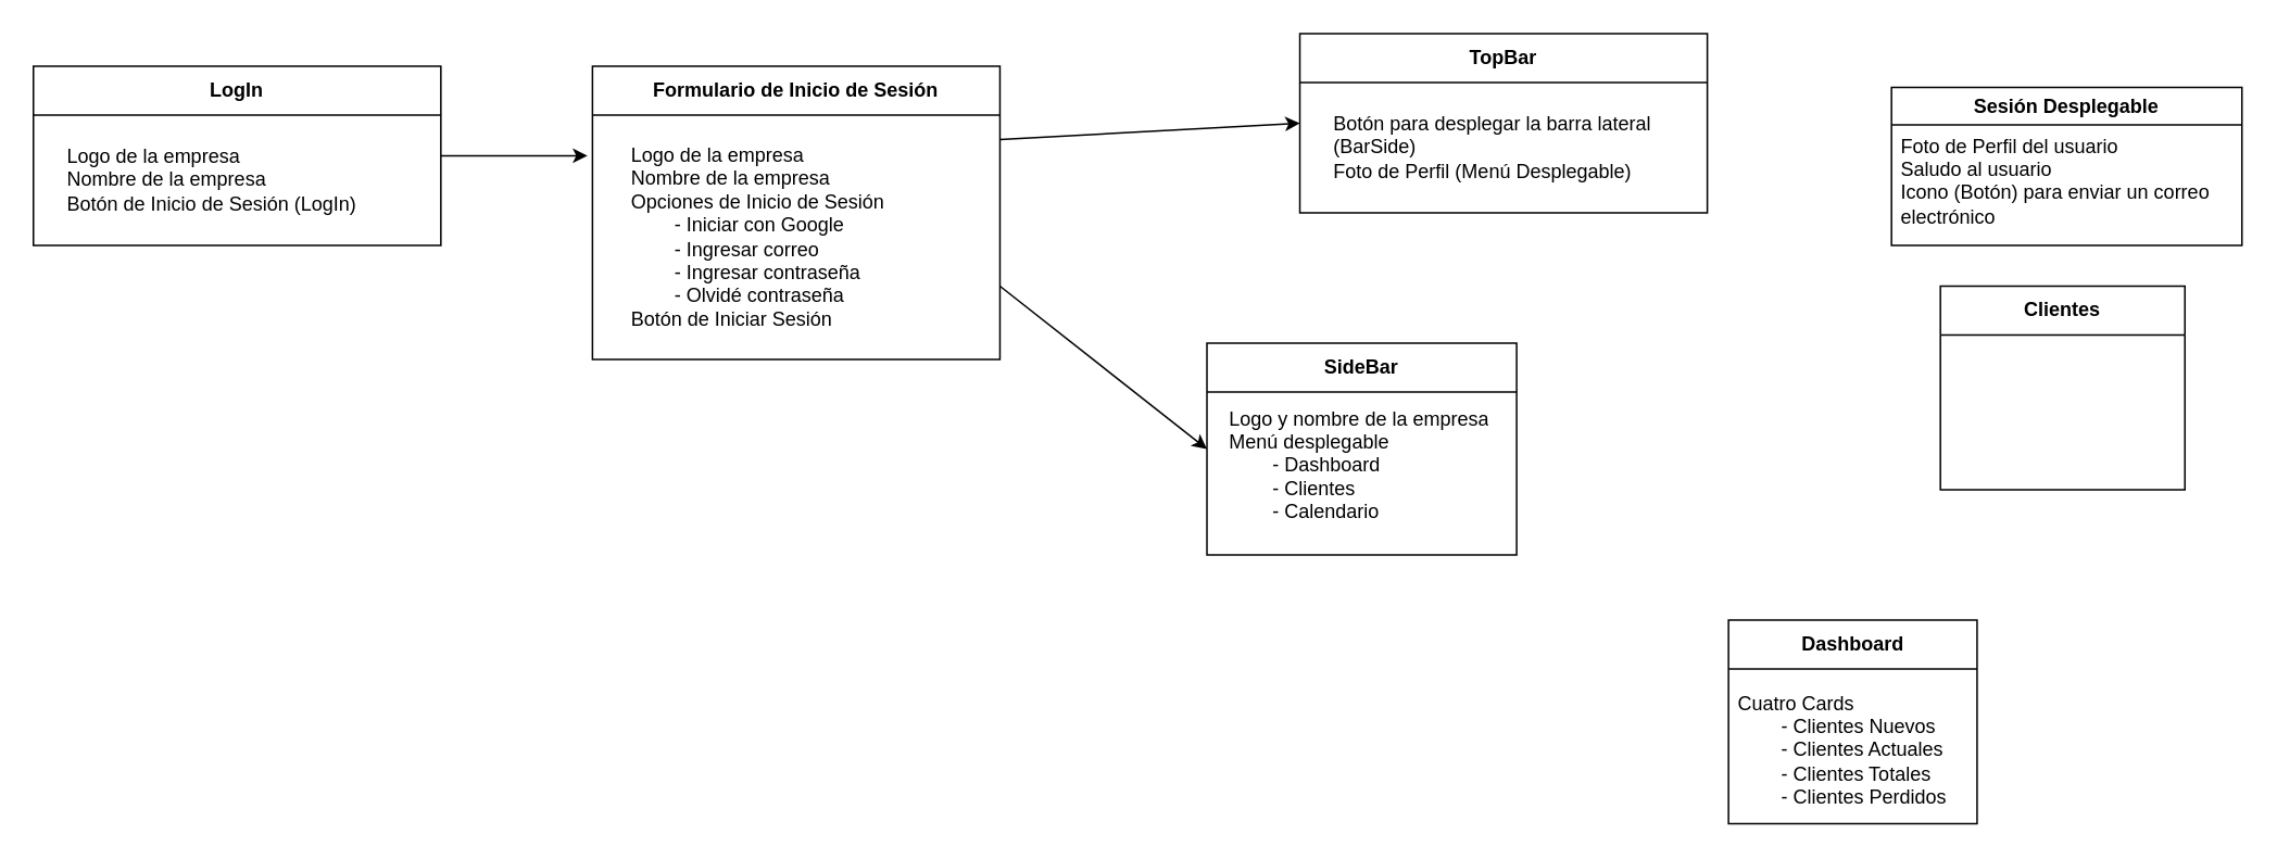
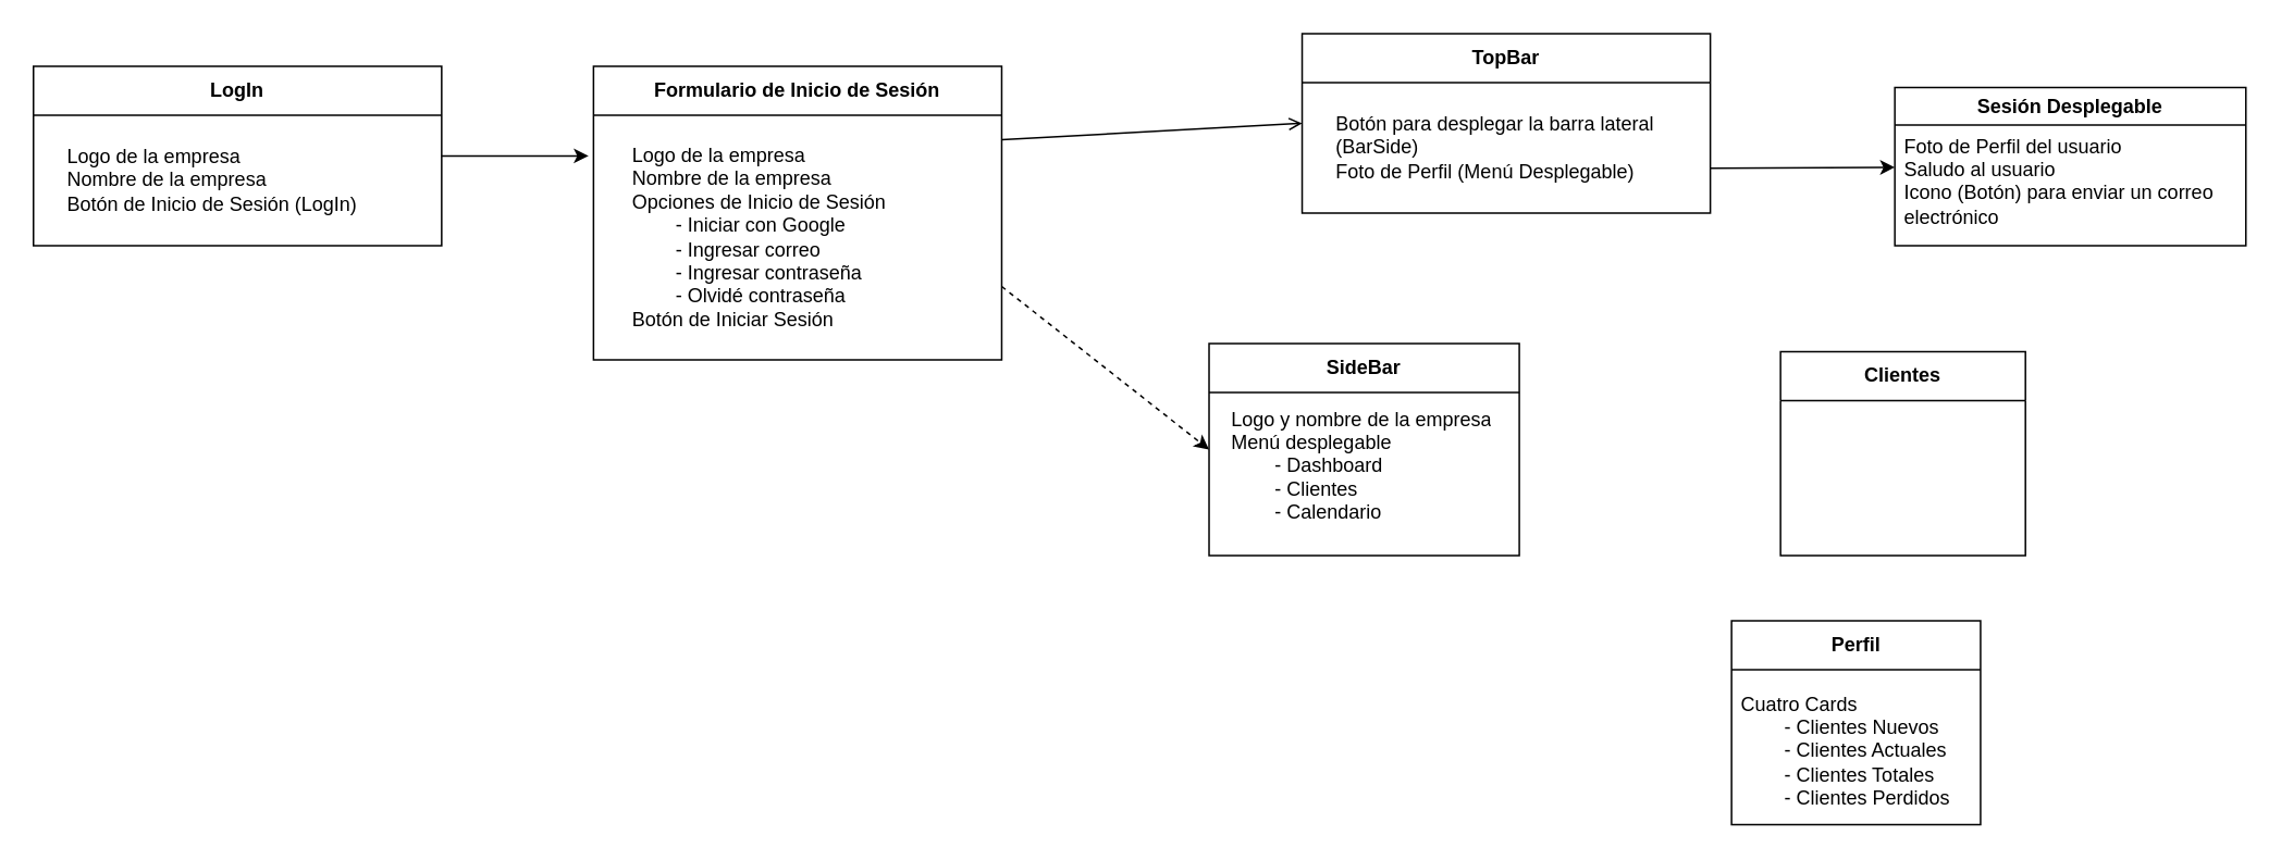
  <mxCell id="0" />
  <mxCell id="1" parent="0" />
+ <mxCell id="2" style="edgeStyle=none;html=1;exitX=1;exitY=0.75;exitDx=0;exitDy=0;" parent="1" source="3" target="5" edge="1"><mxGeometry relative="1" as="geometry"><mxPoint x="1080" y="113" as="targetPoint" /></mxGeometry></mxCell>
  <mxCell id="3" value="TopBar" style="swimlane;whiteSpace=wrap;html=1;startSize=30;" parent="1" vertex="1"><mxGeometry x="797" y="20" width="250" height="110" as="geometry"><mxRectangle x="200" y="70" width="80" height="30" as="alternateBounds" /></mxGeometry></mxCell>
  <mxCell id="4" value="Botón para desplegar la barra lateral (BarSide)&lt;br&gt;Foto de Perfil (Menú Desplegable)" style="text;strokeColor=none;fillColor=none;align=left;verticalAlign=middle;spacingLeft=4;spacingRight=4;overflow=hidden;points=[[0,0.5],[1,0.5]];portConstraint=eastwest;rotatable=0;whiteSpace=wrap;html=1;" parent="3" vertex="1"><mxGeometry x="15" y="40" width="215" height="60" as="geometry" /></mxCell>
  <mxCell id="5" value="Sesión Desplegable" style="swimlane;whiteSpace=wrap;html=1;" parent="1" vertex="1"><mxGeometry x="1160" y="53" width="215" height="97" as="geometry" /></mxCell>
  <mxCell id="6" value="Foto de Perfil del usuario&lt;br&gt;Saludo al usuario&lt;br&gt;Icono (Botón) para enviar un correo electrónico&lt;br&gt;Icono (Botón) para ver tu calendario&lt;br&gt;Botón de cerrar sesión&lt;br&gt;" style="text;strokeColor=none;fillColor=none;align=left;verticalAlign=middle;spacingLeft=4;spacingRight=4;overflow=hidden;points=[[0,0.5],[1,0.5]];portConstraint=eastwest;rotatable=0;whiteSpace=wrap;html=1;" parent="5" vertex="1"><mxGeometry y="27" width="215" height="60" as="geometry" /></mxCell>
  <mxCell id="7" value="SideBar" style="swimlane;whiteSpace=wrap;html=1;startSize=30;" parent="1" vertex="1"><mxGeometry x="740" y="210" width="190" height="130" as="geometry"><mxRectangle x="200" y="70" width="80" height="30" as="alternateBounds" /></mxGeometry></mxCell>
  <mxCell id="8" value="Logo y nombre de la empresa&lt;br&gt;Menú desplegable&lt;br&gt;&lt;span style=&quot;white-space: pre;&quot;&gt;&#09;&lt;/span&gt;- Dashboard&lt;br&gt;&lt;span style=&quot;white-space: pre;&quot;&gt;&#09;&lt;/span&gt;- Clientes&lt;br&gt;&lt;span style=&quot;white-space: pre;&quot;&gt;&#09;&lt;/span&gt;- Calendario" style="text;strokeColor=none;fillColor=none;align=left;verticalAlign=middle;spacingLeft=4;spacingRight=4;overflow=hidden;points=[[0,0.5],[1,0.5]];portConstraint=eastwest;rotatable=0;whiteSpace=wrap;html=1;" parent="7" vertex="1"><mxGeometry x="7.5" y="30" width="175" height="90" as="geometry" /></mxCell>
- <mxCell id="9" value="Clientes" style="swimlane;whiteSpace=wrap;html=1;startSize=30;" parent="1" vertex="1"><mxGeometry x="1190" y="175" width="150" height="125" as="geometry"><mxRectangle x="200" y="70" width="80" height="30" as="alternateBounds" /></mxGeometry></mxCell>
- <mxCell id="10" value="Dashboard" style="swimlane;whiteSpace=wrap;html=1;startSize=30;" parent="1" vertex="1"><mxGeometry x="1060" y="380" width="152.5" height="125" as="geometry"><mxRectangle x="200" y="70" width="80" height="30" as="alternateBounds" /></mxGeometry></mxCell>
+ <mxCell id="9" value="Clientes" style="swimlane;whiteSpace=wrap;html=1;startSize=30;" parent="1" vertex="1"><mxGeometry x="1090" y="215" width="150" height="125" as="geometry"><mxRectangle x="200" y="70" width="80" height="30" as="alternateBounds" /></mxGeometry></mxCell>
+ <mxCell id="10" value="Perfil" style="swimlane;whiteSpace=wrap;html=1;startSize=30;" parent="1" vertex="1"><mxGeometry x="1060" y="380" width="152.5" height="125" as="geometry"><mxRectangle x="200" y="70" width="80" height="30" as="alternateBounds" /></mxGeometry></mxCell>
  <mxCell id="11" value="Cuatro Cards&lt;br&gt;&lt;span style=&quot;white-space: pre;&quot;&gt;&#09;&lt;/span&gt;- Clientes Nuevos&lt;br&gt;&lt;span style=&quot;white-space: pre;&quot;&gt;&#09;&lt;/span&gt;- Clientes Actuales&lt;br&gt;&lt;span style=&quot;white-space: pre;&quot;&gt;&#09;&lt;/span&gt;- Clientes Totales&lt;br&gt;&lt;span style=&quot;white-space: pre;&quot;&gt;&#09;&lt;/span&gt;- Clientes Perdidos" style="text;strokeColor=none;fillColor=none;align=left;verticalAlign=middle;spacingLeft=4;spacingRight=4;overflow=hidden;points=[[0,0.5],[1,0.5]];portConstraint=eastwest;rotatable=0;whiteSpace=wrap;html=1;" parent="10" vertex="1"><mxGeometry y="35" width="152.5" height="90" as="geometry" /></mxCell>
  <mxCell id="12" style="edgeStyle=none;html=1;" edge="1" parent="1" source="13"><mxGeometry relative="1" as="geometry"><mxPoint x="360" y="95" as="targetPoint" /></mxGeometry></mxCell>
  <mxCell id="13" value="LogIn" style="swimlane;whiteSpace=wrap;html=1;startSize=30;" vertex="1" parent="1"><mxGeometry x="20" y="40" width="250" height="110" as="geometry"><mxRectangle x="200" y="70" width="80" height="30" as="alternateBounds" /></mxGeometry></mxCell>
  <mxCell id="14" value="Logo de la empresa&lt;br&gt;Nombre de la empresa&lt;br&gt;Botón de Inicio de Sesión (LogIn)" style="text;strokeColor=none;fillColor=none;align=left;verticalAlign=middle;spacingLeft=4;spacingRight=4;overflow=hidden;points=[[0,0.5],[1,0.5]];portConstraint=eastwest;rotatable=0;whiteSpace=wrap;html=1;" vertex="1" parent="13"><mxGeometry x="15" y="40" width="215" height="60" as="geometry" /></mxCell>
- <mxCell id="15" style="edgeStyle=none;html=1;exitX=1;exitY=0.25;exitDx=0;exitDy=0;entryX=0;entryY=0.5;entryDx=0;entryDy=0;" edge="1" parent="1" source="17" target="3"><mxGeometry relative="1" as="geometry" /></mxCell>
- <mxCell id="16" style="edgeStyle=none;html=1;exitX=1;exitY=0.75;exitDx=0;exitDy=0;entryX=0;entryY=0.5;entryDx=0;entryDy=0;" edge="1" parent="1" source="17" target="7"><mxGeometry relative="1" as="geometry" /></mxCell>
+ <mxCell id="15" style="edgeStyle=none;html=1;exitX=1;exitY=0.25;exitDx=0;exitDy=0;entryX=0;entryY=0.5;entryDx=0;entryDy=0;endArrow=open;" edge="1" parent="1" source="17" target="3"><mxGeometry relative="1" as="geometry" /></mxCell>
+ <mxCell id="16" style="edgeStyle=none;html=1;exitX=1;exitY=0.75;exitDx=0;exitDy=0;entryX=0;entryY=0.5;entryDx=0;entryDy=0;dashed=1;" edge="1" parent="1" source="17" target="7"><mxGeometry relative="1" as="geometry" /></mxCell>
  <mxCell id="17" value="Formulario de Inicio de Sesión" style="swimlane;whiteSpace=wrap;html=1;startSize=30;" vertex="1" parent="1"><mxGeometry x="363" y="40" width="250" height="180" as="geometry"><mxRectangle x="200" y="70" width="80" height="30" as="alternateBounds" /></mxGeometry></mxCell>
  <mxCell id="18" value="Logo de la empresa&lt;br&gt;Nombre de la empresa&lt;br&gt;Opciones de Inicio de Sesión&lt;br&gt;&lt;span style=&quot;white-space: pre;&quot;&gt;&#09;&lt;/span&gt;- Iniciar con Google&lt;br&gt;&lt;span style=&quot;white-space: pre;&quot;&gt;&#09;&lt;/span&gt;- Ingresar correo&lt;br&gt;&lt;span style=&quot;white-space: pre;&quot;&gt;&#09;&lt;/span&gt;- Ingresar contraseña&lt;br&gt;&lt;span style=&quot;white-space: pre;&quot;&gt;&#09;&lt;/span&gt;- Olvidé contraseña&lt;br&gt;Botón de Iniciar Sesión" style="text;strokeColor=none;fillColor=none;align=left;verticalAlign=middle;spacingLeft=4;spacingRight=4;overflow=hidden;points=[[0,0.5],[1,0.5]];portConstraint=eastwest;rotatable=0;whiteSpace=wrap;html=1;" vertex="1" parent="17"><mxGeometry x="17.5" y="40" width="215" height="130" as="geometry" /></mxCell>
